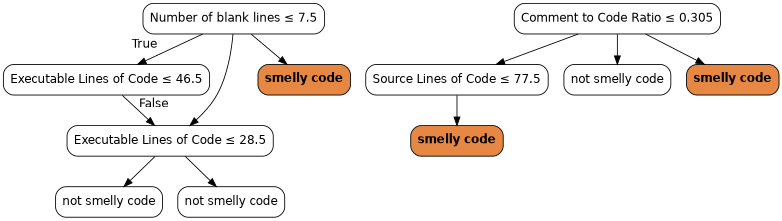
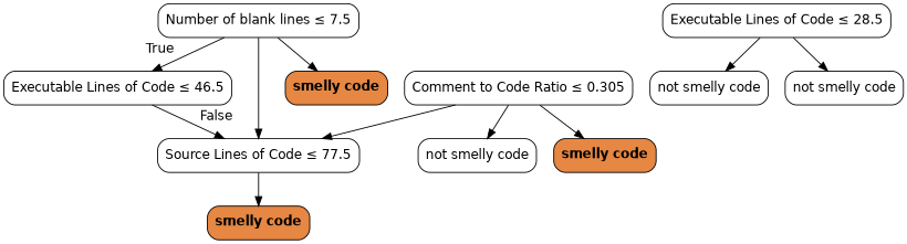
  digraph {
    node [color=black fillcolor="#FFFFFF" fontname=helvetica shape=box style="filled, rounded"]
    edge [fontname=helvetica]
    n1 [label=<Executable Lines of Code &le; 46.5>]
    n2 [label=<Source Lines of Code &le; 77.5>]
    n3 [label=<Number of blank lines &le; 7.5>]
    n4 [label=<Executable Lines of Code &le; 28.5>]
    n5 [fillcolor="#e68743" label=<<b>smelly code</b>>]
    n6 [fillcolor="#e68743" label=<<b>smelly code</b>>]
    n7 [label=<not smelly code>]
    n8 [label=<not smelly code>]
    n9 [label=<Comment to Code Ratio &le; 0.305>]
    n10 [label=<not smelly code>]
    n11 [fillcolor="#e68743" label=<<b>smelly code</b>>]
-   n1 -> n4 [headlabel=False labelangle=-45 labeldistance=2.5]
+   n1 -> n2 [headlabel=False labelangle=-45 labeldistance=2.5]
    n2 -> n6
    n3 -> n1 [headlabel=True labelangle=45 labeldistance=2.5]
-   n3 -> n4
+   n3 -> n2
    n3 -> n5
    n4 -> n7
    n4 -> n8
    n9 -> n2
    n9 -> n10
    n9 -> n11
  }
